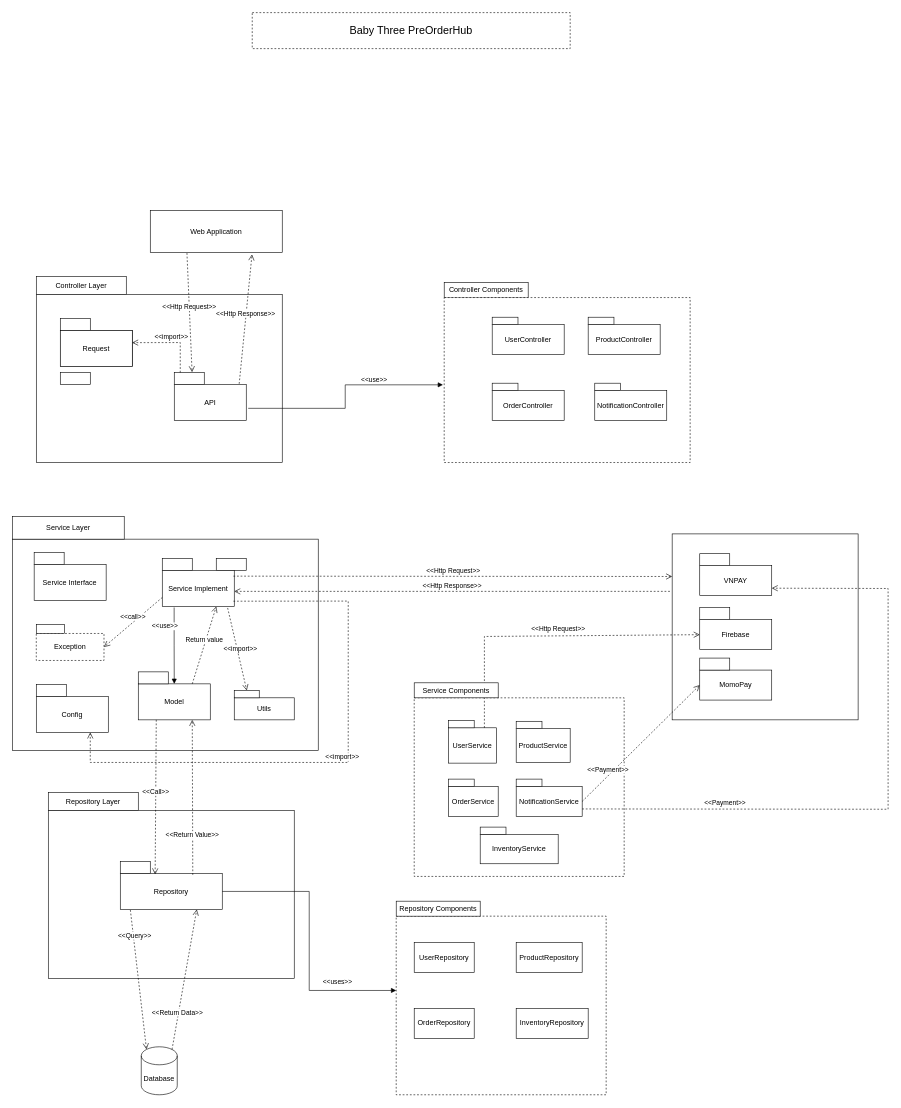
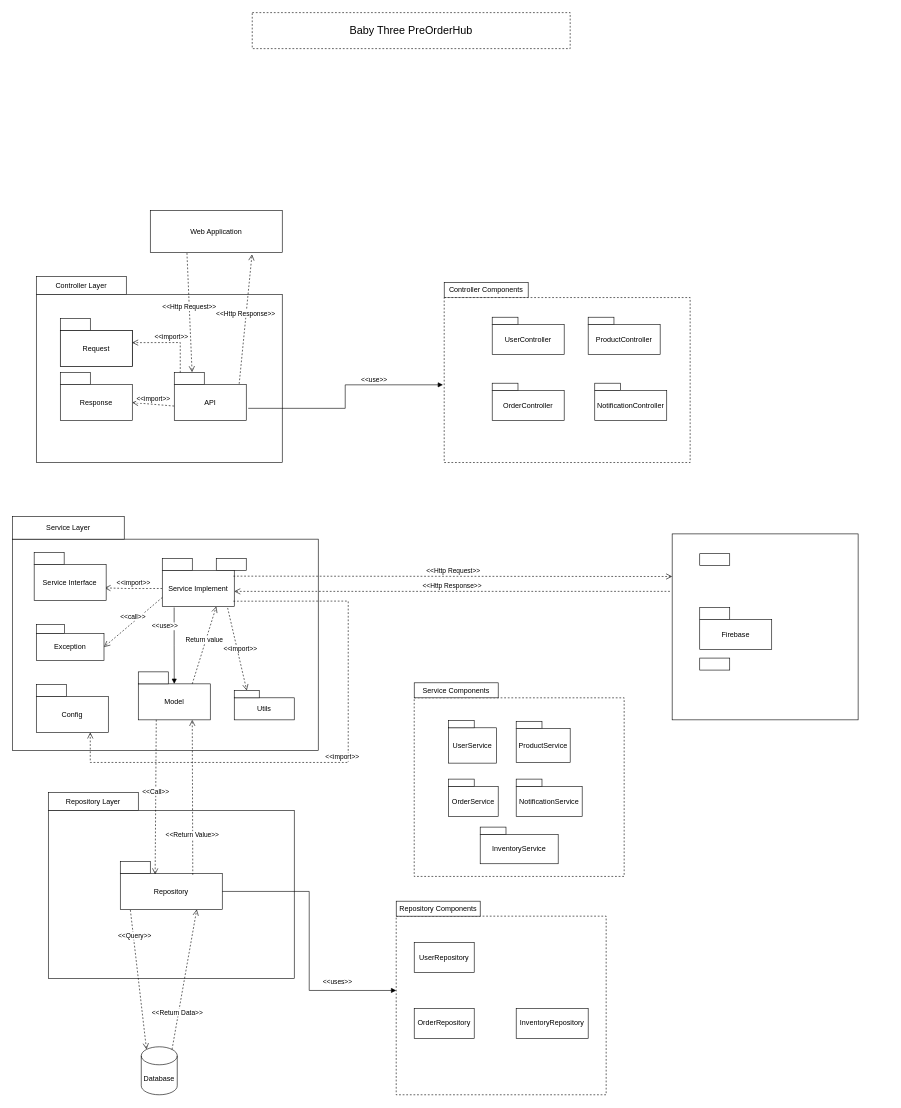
  <mxCell id="0" />
  <mxCell id="1" parent="0" />
  <mxCell id="2" value="" style="rounded=0;whiteSpace=wrap;html=1;dashed=1;" vertex="1" parent="1"><mxGeometry x="690" y="1162.25" width="350" height="297.75" as="geometry" /></mxCell>
  <mxCell id="3" value="" style="rounded=0;whiteSpace=wrap;html=1;container=0;" vertex="1" parent="1"><mxGeometry x="20" y="897.742" width="510.0" height="352.258" as="geometry" /></mxCell>
  <mxCell id="4" value="Web Application" style="rounded=0;whiteSpace=wrap;html=1;" vertex="1" parent="1"><mxGeometry x="250" y="350" width="220" height="70" as="geometry" /></mxCell>
  <mxCell id="5" value="&lt;font style=&quot;font-size: 18px;&quot;&gt;Baby Three PreOrderHub&lt;/font&gt;" style="rounded=0;whiteSpace=wrap;html=1;dashed=1;" vertex="1" parent="1"><mxGeometry x="420" y="20" width="530" height="60" as="geometry" /></mxCell>
  <mxCell id="6" value="" style="group" vertex="1" connectable="0" parent="1"><mxGeometry x="60" y="460" width="410" height="310" as="geometry" /></mxCell>
  <mxCell id="7" value="" style="rounded=0;whiteSpace=wrap;html=1;" vertex="1" parent="6"><mxGeometry y="30" width="410" height="280" as="geometry" /></mxCell>
  <mxCell id="8" value="Controller Layer" style="rounded=0;whiteSpace=wrap;html=1;" vertex="1" parent="6"><mxGeometry width="150" height="30" as="geometry" /></mxCell>
  <mxCell id="9" value="Request" style="rounded=0;whiteSpace=wrap;html=1;" vertex="1" parent="6"><mxGeometry x="40" y="90" width="120" height="60" as="geometry" /></mxCell>
+ <mxCell id="10" value="Response" style="rounded=0;whiteSpace=wrap;html=1;" vertex="1" parent="6"><mxGeometry x="40" y="180" width="120" height="60" as="geometry" /></mxCell>
  <mxCell id="11" value="API" style="rounded=0;whiteSpace=wrap;html=1;" vertex="1" parent="6"><mxGeometry x="230" y="180" width="120" height="60" as="geometry" /></mxCell>
  <mxCell id="12" value="" style="rounded=0;whiteSpace=wrap;html=1;" vertex="1" parent="6"><mxGeometry x="40" y="70" width="50" height="20" as="geometry" /></mxCell>
  <mxCell id="13" value="" style="rounded=0;whiteSpace=wrap;html=1;" vertex="1" parent="6"><mxGeometry x="40" y="160" width="50" height="20" as="geometry" /></mxCell>
  <mxCell id="14" value="" style="rounded=0;whiteSpace=wrap;html=1;" vertex="1" parent="6"><mxGeometry x="230" y="160" width="50" height="20" as="geometry" /></mxCell>
+ <mxCell id="15" value="&amp;lt;&amp;lt;import&amp;gt;&amp;gt;" style="html=1;verticalAlign=bottom;endArrow=open;dashed=1;endSize=8;curved=0;rounded=0;entryX=1;entryY=0.5;entryDx=0;entryDy=0;exitX=-0.002;exitY=0.598;exitDx=0;exitDy=0;exitPerimeter=0;" edge="1" parent="6" source="11" target="10"><mxGeometry relative="1" as="geometry"><mxPoint x="470" y="260" as="sourcePoint" /><mxPoint x="473" y="80" as="targetPoint" /><mxPoint as="offset" /></mxGeometry></mxCell>
  <mxCell id="16" value="" style="group" vertex="1" connectable="0" parent="1"><mxGeometry x="80" y="1320" width="410" height="310" as="geometry" /></mxCell>
  <mxCell id="17" value="" style="rounded=0;whiteSpace=wrap;html=1;" vertex="1" parent="16"><mxGeometry y="30" width="410" height="280" as="geometry" /></mxCell>
  <mxCell id="18" value="Repository Layer" style="rounded=0;whiteSpace=wrap;html=1;" vertex="1" parent="16"><mxGeometry width="150" height="30" as="geometry" /></mxCell>
  <mxCell id="19" value="" style="group" vertex="1" connectable="0" parent="16"><mxGeometry x="120" y="115" width="170" height="80" as="geometry" /></mxCell>
  <mxCell id="20" value="Repository" style="rounded=0;whiteSpace=wrap;html=1;" vertex="1" parent="19"><mxGeometry y="20" width="170" height="60" as="geometry" /></mxCell>
  <mxCell id="21" value="" style="rounded=0;whiteSpace=wrap;html=1;" vertex="1" parent="19"><mxGeometry width="50" height="20" as="geometry" /></mxCell>
  <mxCell id="22" value="Request" style="rounded=0;whiteSpace=wrap;html=1;" vertex="1" parent="1"><mxGeometry x="100" y="550" width="120" height="60" as="geometry" /></mxCell>
  <mxCell id="23" value="" style="group" vertex="1" connectable="0" parent="1"><mxGeometry x="1120" y="889" width="310" height="310" as="geometry" /></mxCell>
  <mxCell id="24" value="" style="whiteSpace=wrap;html=1;aspect=fixed;" vertex="1" parent="23"><mxGeometry width="310" height="310" as="geometry" /></mxCell>
- <mxCell id="25" value="VNPAY" style="rounded=0;whiteSpace=wrap;html=1;" vertex="1" parent="23"><mxGeometry x="46" y="53" width="120" height="50" as="geometry" /></mxCell>
  <mxCell id="26" value="Firebase" style="rounded=0;whiteSpace=wrap;html=1;" vertex="1" parent="23"><mxGeometry x="46" y="143" width="120" height="50" as="geometry" /></mxCell>
- <mxCell id="27" value="MomoPay" style="rounded=0;whiteSpace=wrap;html=1;" vertex="1" parent="23"><mxGeometry x="46" y="227" width="120" height="50" as="geometry" /></mxCell>
  <mxCell id="28" value="" style="rounded=0;whiteSpace=wrap;html=1;" vertex="1" parent="23"><mxGeometry x="46" y="33" width="50" height="20" as="geometry" /></mxCell>
  <mxCell id="29" value="" style="rounded=0;whiteSpace=wrap;html=1;" vertex="1" parent="23"><mxGeometry x="46" y="123" width="50" height="20" as="geometry" /></mxCell>
  <mxCell id="30" value="" style="rounded=0;whiteSpace=wrap;html=1;" vertex="1" parent="23"><mxGeometry x="46" y="207" width="50" height="20" as="geometry" /></mxCell>
  <mxCell id="31" value="InventoryService" style="rounded=0;whiteSpace=wrap;html=1;" vertex="1" parent="1"><mxGeometry x="800" y="1390" width="130" height="48.88" as="geometry" /></mxCell>
  <mxCell id="32" value="NotificationService" style="rounded=0;whiteSpace=wrap;html=1;" vertex="1" parent="1"><mxGeometry x="860" y="1310" width="110" height="50" as="geometry" /></mxCell>
  <mxCell id="33" value="OrderService" style="rounded=0;whiteSpace=wrap;html=1;" vertex="1" parent="1"><mxGeometry x="747" y="1310" width="83" height="50" as="geometry" /></mxCell>
  <mxCell id="34" value="ProductService" style="rounded=0;whiteSpace=wrap;html=1;" vertex="1" parent="1"><mxGeometry x="860" y="1213.62" width="90" height="56.12" as="geometry" /></mxCell>
  <mxCell id="35" value="UserService" style="rounded=0;whiteSpace=wrap;html=1;" vertex="1" parent="1"><mxGeometry x="747" y="1212.24" width="80" height="58.88" as="geometry" /></mxCell>
  <mxCell id="36" value="&amp;lt;&amp;lt;Http Response&amp;gt;&amp;gt;" style="html=1;verticalAlign=bottom;endArrow=open;dashed=1;endSize=8;curved=0;rounded=0;exitX=0.902;exitY=-0.021;exitDx=0;exitDy=0;exitPerimeter=0;entryX=0.771;entryY=1.043;entryDx=0;entryDy=0;entryPerimeter=0;" edge="1" parent="1" source="11" target="4"><mxGeometry relative="1" as="geometry"><mxPoint x="530" y="440" as="sourcePoint" /><mxPoint x="450" y="440" as="targetPoint" /><mxPoint as="offset" /></mxGeometry></mxCell>
  <mxCell id="37" value="&amp;lt;&amp;lt;Http Request&amp;gt;&amp;gt;" style="html=1;verticalAlign=bottom;endArrow=open;dashed=1;endSize=8;curved=0;rounded=0;entryX=0.594;entryY=-0.029;entryDx=0;entryDy=0;entryPerimeter=0;exitX=0.278;exitY=1.012;exitDx=0;exitDy=0;exitPerimeter=0;" edge="1" parent="1" source="4" target="14"><mxGeometry relative="1" as="geometry"><mxPoint x="570" y="630" as="sourcePoint" /><mxPoint x="573" y="340" as="targetPoint" /><mxPoint as="offset" /></mxGeometry></mxCell>
  <mxCell id="38" value="&amp;lt;&amp;lt;import&amp;gt;&amp;gt;" style="html=1;verticalAlign=bottom;endArrow=open;dashed=1;endSize=8;curved=0;rounded=0;entryX=0.998;entryY=0.336;entryDx=0;entryDy=0;entryPerimeter=0;" edge="1" parent="1" target="22"><mxGeometry relative="1" as="geometry"><mxPoint x="300" y="620" as="sourcePoint" /><mxPoint x="683" y="575" as="targetPoint" /><mxPoint as="offset" /><Array as="points"><mxPoint x="300" y="570" /></Array></mxGeometry></mxCell>
  <mxCell id="39" value="Service Layer" style="rounded=0;whiteSpace=wrap;html=1;container=0;" vertex="1" parent="1"><mxGeometry x="20" y="860" width="186.585" height="37.742" as="geometry" /></mxCell>
- <mxCell id="41" value="Exception" style="rounded=0;whiteSpace=wrap;html=1;container=0;dashed=1;" vertex="1" parent="1"><mxGeometry x="60.001" y="1055" width="112.873" height="45" as="geometry" /></mxCell>
+ <mxCell id="40" value="&amp;lt;&amp;lt;import&amp;gt;&amp;gt;" style="html=1;verticalAlign=bottom;endArrow=open;dashed=1;endSize=8;curved=0;rounded=0;entryX=0.977;entryY=0.65;entryDx=0;entryDy=0;entryPerimeter=0;exitX=0;exitY=0.5;exitDx=0;exitDy=0;" edge="1" parent="1" source="44" target="47"><mxGeometry relative="1" as="geometry"><mxPoint x="290" y="980" as="sourcePoint" /><mxPoint x="180" y="980" as="targetPoint" /><mxPoint as="offset" /><Array as="points"><mxPoint x="260" y="980" /><mxPoint x="210" y="980" /></Array></mxGeometry></mxCell>
+ <mxCell id="41" value="Exception" style="rounded=0;whiteSpace=wrap;html=1;container=0;" vertex="1" parent="1"><mxGeometry x="60.001" y="1055" width="112.873" height="45" as="geometry" /></mxCell>
  <mxCell id="42" value="" style="rounded=0;whiteSpace=wrap;html=1;container=0;" vertex="1" parent="1"><mxGeometry x="60.001" y="1040" width="47.03" height="15" as="geometry" /></mxCell>
  <mxCell id="43" value="" style="rounded=0;whiteSpace=wrap;html=1;container=0;" vertex="1" parent="1"><mxGeometry x="360" y="930" width="50" height="20" as="geometry" /></mxCell>
  <mxCell id="44" value="Service Implement" style="rounded=0;whiteSpace=wrap;html=1;container=0;" vertex="1" parent="1"><mxGeometry x="270" y="950" width="120" height="60" as="geometry" /></mxCell>
  <mxCell id="45" value="" style="rounded=0;whiteSpace=wrap;html=1;container=0;" vertex="1" parent="1"><mxGeometry x="270" y="930" width="50" height="20" as="geometry" /></mxCell>
  <mxCell id="46" value="&amp;lt;&amp;lt;call&amp;gt;&amp;gt;" style="html=1;verticalAlign=bottom;endArrow=open;dashed=1;endSize=8;curved=0;rounded=0;entryX=1;entryY=0.5;entryDx=0;entryDy=0;exitX=0;exitY=0.75;exitDx=0;exitDy=0;" edge="1" parent="1" source="44" target="41"><mxGeometry relative="1" as="geometry"><mxPoint x="240" y="1050" as="sourcePoint" /><mxPoint x="160" y="1050" as="targetPoint" /></mxGeometry></mxCell>
  <mxCell id="47" value="Service Interface" style="rounded=0;whiteSpace=wrap;html=1;container=0;" vertex="1" parent="1"><mxGeometry x="56.44" y="940" width="120" height="60" as="geometry" /></mxCell>
  <mxCell id="48" value="" style="rounded=0;whiteSpace=wrap;html=1;container=0;" vertex="1" parent="1"><mxGeometry x="56.44" y="920" width="50" height="20" as="geometry" /></mxCell>
  <mxCell id="49" value="Config" style="rounded=0;whiteSpace=wrap;html=1;container=0;" vertex="1" parent="1"><mxGeometry x="60" y="1160" width="120" height="60" as="geometry" /></mxCell>
  <mxCell id="50" value="" style="rounded=0;whiteSpace=wrap;html=1;container=0;" vertex="1" parent="1"><mxGeometry x="60" y="1140" width="50" height="20" as="geometry" /></mxCell>
  <mxCell id="51" value="Model" style="rounded=0;whiteSpace=wrap;html=1;container=0;" vertex="1" parent="1"><mxGeometry x="230" y="1139" width="120" height="60" as="geometry" /></mxCell>
  <mxCell id="52" value="" style="rounded=0;whiteSpace=wrap;html=1;container=0;" vertex="1" parent="1"><mxGeometry x="230" y="1119" width="50" height="20" as="geometry" /></mxCell>
  <mxCell id="53" value="Utils" style="rounded=0;whiteSpace=wrap;html=1;container=0;" vertex="1" parent="1"><mxGeometry x="390" y="1162.25" width="100" height="36.75" as="geometry" /></mxCell>
  <mxCell id="54" value="" style="rounded=0;whiteSpace=wrap;html=1;container=0;" vertex="1" parent="1"><mxGeometry x="390" y="1150" width="41.667" height="12.25" as="geometry" /></mxCell>
  <mxCell id="55" value="&amp;lt;&amp;lt;use&amp;gt;&amp;gt;" style="endArrow=block;endFill=1;html=1;edgeStyle=orthogonalEdgeStyle;align=left;verticalAlign=top;rounded=0;exitX=0.165;exitY=1.027;exitDx=0;exitDy=0;exitPerimeter=0;entryX=0.5;entryY=0;entryDx=0;entryDy=0;" edge="1" parent="1" source="44" target="51"><mxGeometry x="-0.712" y="-40" relative="1" as="geometry"><mxPoint x="550" y="960" as="sourcePoint" /><mxPoint x="710" y="960" as="targetPoint" /><mxPoint x="1" as="offset" /></mxGeometry></mxCell>
  <mxCell id="56" value="Return value" style="html=1;verticalAlign=bottom;endArrow=open;dashed=1;endSize=8;curved=0;rounded=0;exitX=0.75;exitY=0;exitDx=0;exitDy=0;entryX=0.75;entryY=1;entryDx=0;entryDy=0;" edge="1" parent="1" source="51" target="44"><mxGeometry relative="1" as="geometry"><mxPoint x="504" y="1055" as="sourcePoint" /><mxPoint x="410" y="1060" as="targetPoint" /><mxPoint as="offset" /><Array as="points" /></mxGeometry></mxCell>
  <mxCell id="57" value="&amp;lt;&amp;lt;import&amp;gt;&amp;gt;" style="html=1;verticalAlign=bottom;endArrow=open;dashed=1;endSize=8;curved=0;rounded=0;entryX=0.5;entryY=0;entryDx=0;entryDy=0;exitX=0.908;exitY=1.041;exitDx=0;exitDy=0;exitPerimeter=0;" edge="1" parent="1" source="44" target="54"><mxGeometry x="0.137" y="3" relative="1" as="geometry"><mxPoint x="290" y="1000" as="sourcePoint" /><mxPoint x="196" y="1005" as="targetPoint" /><mxPoint as="offset" /><Array as="points" /></mxGeometry></mxCell>
  <mxCell id="58" value="&amp;lt;&amp;lt;import&amp;gt;&amp;gt;" style="html=1;verticalAlign=bottom;endArrow=open;dashed=1;endSize=8;curved=0;rounded=0;exitX=0.988;exitY=0.853;exitDx=0;exitDy=0;exitPerimeter=0;entryX=0.75;entryY=1;entryDx=0;entryDy=0;" edge="1" parent="1" source="44" target="49"><mxGeometry relative="1" as="geometry"><mxPoint x="690" y="1055" as="sourcePoint" /><mxPoint x="100" y="1270" as="targetPoint" /><mxPoint as="offset" /><Array as="points"><mxPoint x="580" y="1001" /><mxPoint x="580" y="1270" /><mxPoint x="150" y="1270" /></Array></mxGeometry></mxCell>
  <mxCell id="59" value="&amp;lt;&amp;lt;Http Request&amp;gt;&amp;gt;" style="html=1;verticalAlign=bottom;endArrow=open;dashed=1;endSize=8;curved=0;rounded=0;entryX=0;entryY=0.229;entryDx=0;entryDy=0;entryPerimeter=0;exitX=0.988;exitY=0.157;exitDx=0;exitDy=0;exitPerimeter=0;" edge="1" parent="1" source="44" target="24"><mxGeometry relative="1" as="geometry"><mxPoint x="760" y="1060" as="sourcePoint" /><mxPoint x="759" y="1338" as="targetPoint" /><mxPoint as="offset" /></mxGeometry></mxCell>
  <mxCell id="60" value="&amp;lt;&amp;lt;Http Response&amp;gt;&amp;gt;" style="html=1;verticalAlign=bottom;endArrow=open;dashed=1;endSize=8;curved=0;rounded=0;exitX=-0.012;exitY=0.309;exitDx=0;exitDy=0;exitPerimeter=0;entryX=1;entryY=0.58;entryDx=0;entryDy=0;entryPerimeter=0;" edge="1" parent="1" source="24" target="44"><mxGeometry relative="1" as="geometry"><mxPoint x="760" y="1366" as="sourcePoint" /><mxPoint x="792" y="1070" as="targetPoint" /><mxPoint as="offset" /></mxGeometry></mxCell>
  <mxCell id="61" value="&amp;lt;&amp;lt;Call&amp;gt;&amp;gt;" style="html=1;verticalAlign=bottom;endArrow=open;dashed=1;endSize=8;curved=0;rounded=0;exitX=0.25;exitY=1;exitDx=0;exitDy=0;entryX=0.342;entryY=0.027;entryDx=0;entryDy=0;entryPerimeter=0;" edge="1" parent="1" source="51" target="20"><mxGeometry relative="1" as="geometry"><mxPoint x="650" y="1430" as="sourcePoint" /><mxPoint x="570" y="1430" as="targetPoint" /></mxGeometry></mxCell>
  <mxCell id="62" value="&amp;lt;&amp;lt;Return Value&amp;gt;&amp;gt;" style="html=1;verticalAlign=bottom;endArrow=open;dashed=1;endSize=8;curved=0;rounded=0;entryX=0.75;entryY=1;entryDx=0;entryDy=0;exitX=0.711;exitY=0.039;exitDx=0;exitDy=0;exitPerimeter=0;" edge="1" parent="1" source="20" target="51"><mxGeometry x="-0.556" y="1" relative="1" as="geometry"><mxPoint x="660" y="1510" as="sourcePoint" /><mxPoint x="520" y="1510" as="targetPoint" /><mxPoint as="offset" /></mxGeometry></mxCell>
  <mxCell id="63" value="&amp;lt;&amp;lt;Query&amp;gt;&amp;gt;" style="html=1;verticalAlign=bottom;endArrow=open;dashed=1;endSize=8;curved=0;rounded=0;entryX=0.145;entryY=0;entryDx=0;entryDy=4.35;exitX=0.099;exitY=1.016;exitDx=0;exitDy=0;exitPerimeter=0;entryPerimeter=0;" edge="1" parent="1" source="20" target="64"><mxGeometry x="-0.556" y="1" relative="1" as="geometry"><mxPoint x="701" y="1798" as="sourcePoint" /><mxPoint x="700" y="1540" as="targetPoint" /><mxPoint as="offset" /></mxGeometry></mxCell>
  <mxCell id="64" value="Database" style="shape=cylinder3;whiteSpace=wrap;html=1;boundedLbl=1;backgroundOutline=1;size=15;" vertex="1" parent="1"><mxGeometry x="235" y="1744" width="60" height="80" as="geometry" /></mxCell>
  <mxCell id="65" value="&amp;lt;&amp;lt;Return Data&amp;gt;&amp;gt;" style="html=1;verticalAlign=bottom;endArrow=open;dashed=1;endSize=8;curved=0;rounded=0;entryX=0.75;entryY=1;entryDx=0;entryDy=0;exitX=0.855;exitY=0;exitDx=0;exitDy=4.35;exitPerimeter=0;" edge="1" parent="1" source="64" target="20"><mxGeometry x="-0.556" y="1" relative="1" as="geometry"><mxPoint x="591" y="1728" as="sourcePoint" /><mxPoint x="590" y="1470" as="targetPoint" /><mxPoint as="offset" /></mxGeometry></mxCell>
  <mxCell id="66" value="" style="group" vertex="1" connectable="0" parent="1"><mxGeometry x="740" y="470" width="410" height="300" as="geometry" /></mxCell>
  <mxCell id="67" value="Controller Components" style="rounded=0;whiteSpace=wrap;html=1;" vertex="1" parent="66"><mxGeometry width="140" height="25" as="geometry" /></mxCell>
  <mxCell id="68" value="" style="rounded=0;whiteSpace=wrap;html=1;dashed=1;" vertex="1" parent="66"><mxGeometry y="25" width="410" height="275" as="geometry" /></mxCell>
  <mxCell id="69" value="UserController" style="rounded=0;whiteSpace=wrap;html=1;" vertex="1" parent="66"><mxGeometry x="80" y="70" width="120" height="50" as="geometry" /></mxCell>
  <mxCell id="70" value="ProductController" style="rounded=0;whiteSpace=wrap;html=1;" vertex="1" parent="66"><mxGeometry x="240" y="70" width="120" height="50" as="geometry" /></mxCell>
  <mxCell id="71" value="OrderController" style="rounded=0;whiteSpace=wrap;html=1;" vertex="1" parent="66"><mxGeometry x="80" y="180" width="120" height="50" as="geometry" /></mxCell>
  <mxCell id="72" value="NotificationController" style="rounded=0;whiteSpace=wrap;html=1;" vertex="1" parent="66"><mxGeometry x="251" y="180" width="120" height="50" as="geometry" /></mxCell>
  <mxCell id="73" value="" style="rounded=0;whiteSpace=wrap;html=1;" vertex="1" parent="66"><mxGeometry x="80" y="57.76" width="43" height="12.24" as="geometry" /></mxCell>
  <mxCell id="74" value="" style="rounded=0;whiteSpace=wrap;html=1;" vertex="1" parent="66"><mxGeometry x="240" y="57.76" width="43" height="12.24" as="geometry" /></mxCell>
  <mxCell id="75" value="" style="rounded=0;whiteSpace=wrap;html=1;" vertex="1" parent="66"><mxGeometry x="251" y="167.76" width="43" height="12.24" as="geometry" /></mxCell>
  <mxCell id="76" value="" style="rounded=0;whiteSpace=wrap;html=1;" vertex="1" parent="66"><mxGeometry x="80" y="167.76" width="43" height="12.24" as="geometry" /></mxCell>
  <mxCell id="77" value="&amp;lt;&amp;lt;use&amp;gt;&amp;gt;" style="endArrow=block;endFill=1;html=1;edgeStyle=orthogonalEdgeStyle;align=left;verticalAlign=top;rounded=0;exitX=1.027;exitY=0.661;exitDx=0;exitDy=0;exitPerimeter=0;entryX=-0.005;entryY=0.529;entryDx=0;entryDy=0;entryPerimeter=0;" edge="1" parent="1" source="11" target="68"><mxGeometry x="0.242" y="21" relative="1" as="geometry"><mxPoint x="580" y="590" as="sourcePoint" /><mxPoint x="580" y="717" as="targetPoint" /><mxPoint as="offset" /></mxGeometry></mxCell>
- <mxCell id="78" value="&amp;lt;&amp;lt;Payment&amp;gt;&amp;gt;" style="html=1;verticalAlign=bottom;endArrow=open;dashed=1;endSize=8;curved=0;rounded=0;entryX=0;entryY=0.5;entryDx=0;entryDy=0;exitX=1;exitY=0.5;exitDx=0;exitDy=0;" edge="1" parent="1" source="32" target="27"><mxGeometry x="-0.556" y="1" relative="1" as="geometry"><mxPoint x="1190" y="1503" as="sourcePoint" /><mxPoint x="1232" y="1270" as="targetPoint" /><mxPoint as="offset" /></mxGeometry></mxCell>
- <mxCell id="79" value="&amp;lt;&amp;lt;Payment&amp;gt;&amp;gt;" style="html=1;verticalAlign=bottom;endArrow=open;dashed=1;endSize=8;curved=0;rounded=0;exitX=1;exitY=0.75;exitDx=0;exitDy=0;entryX=1;entryY=0.75;entryDx=0;entryDy=0;" edge="1" parent="1" source="32" target="25"><mxGeometry x="-0.556" y="1" relative="1" as="geometry"><mxPoint x="1320" y="1533" as="sourcePoint" /><mxPoint x="1480" y="930" as="targetPoint" /><mxPoint as="offset" /><Array as="points"><mxPoint x="1480" y="1348" /><mxPoint x="1480" y="980" /></Array></mxGeometry></mxCell>
- <mxCell id="80" value="&amp;lt;&amp;lt;Http Request&amp;gt;&amp;gt;" style="html=1;verticalAlign=bottom;endArrow=open;dashed=1;endSize=8;curved=0;rounded=0;entryX=0;entryY=0.5;entryDx=0;entryDy=0;exitX=0.75;exitY=0;exitDx=0;exitDy=0;" edge="1" parent="1" source="35" target="26"><mxGeometry x="0.074" y="2" relative="1" as="geometry"><mxPoint x="810" y="1096" as="sourcePoint" /><mxPoint x="1541" y="1097" as="targetPoint" /><mxPoint as="offset" /><Array as="points"><mxPoint x="807" y="1060" /></Array></mxGeometry></mxCell>
  <mxCell id="81" value="" style="rounded=0;whiteSpace=wrap;html=1;" vertex="1" parent="1"><mxGeometry x="747" y="1200" width="43" height="12.24" as="geometry" /></mxCell>
  <mxCell id="82" value="" style="rounded=0;whiteSpace=wrap;html=1;" vertex="1" parent="1"><mxGeometry x="860" y="1201.38" width="43" height="12.24" as="geometry" /></mxCell>
  <mxCell id="83" value="" style="rounded=0;whiteSpace=wrap;html=1;" vertex="1" parent="1"><mxGeometry x="800" y="1377.76" width="43" height="12.24" as="geometry" /></mxCell>
  <mxCell id="84" value="" style="rounded=0;whiteSpace=wrap;html=1;" vertex="1" parent="1"><mxGeometry x="860" y="1297.76" width="43" height="12.24" as="geometry" /></mxCell>
  <mxCell id="85" value="" style="rounded=0;whiteSpace=wrap;html=1;" vertex="1" parent="1"><mxGeometry x="747" y="1297.76" width="43" height="12.24" as="geometry" /></mxCell>
  <mxCell id="86" value="Service Components" style="rounded=0;whiteSpace=wrap;html=1;" vertex="1" parent="1"><mxGeometry x="690" y="1137.25" width="140" height="25" as="geometry" /></mxCell>
  <mxCell id="87" value="" style="group" vertex="1" connectable="0" parent="1"><mxGeometry x="660" y="1501.25" width="350" height="322.75" as="geometry" /></mxCell>
  <mxCell id="88" value="" style="rounded=0;whiteSpace=wrap;html=1;dashed=1;" vertex="1" parent="87"><mxGeometry y="25" width="350" height="297.75" as="geometry" /></mxCell>
  <mxCell id="89" value="Repository Components" style="rounded=0;whiteSpace=wrap;html=1;" vertex="1" parent="87"><mxGeometry width="140" height="25" as="geometry" /></mxCell>
  <mxCell id="90" value="UserRepository" style="rounded=0;whiteSpace=wrap;html=1;" vertex="1" parent="87"><mxGeometry x="30" y="68.75" width="100" height="50" as="geometry" /></mxCell>
  <mxCell id="91" value="InventoryRepository" style="rounded=0;whiteSpace=wrap;html=1;" vertex="1" parent="87"><mxGeometry x="200" y="178.75" width="120" height="50" as="geometry" /></mxCell>
  <mxCell id="92" value="OrderRepository" style="rounded=0;whiteSpace=wrap;html=1;" vertex="1" parent="87"><mxGeometry x="30" y="178.75" width="100" height="50" as="geometry" /></mxCell>
- <mxCell id="93" value="ProductRepository" style="rounded=0;whiteSpace=wrap;html=1;" vertex="1" parent="87"><mxGeometry x="200" y="68.75" width="110" height="50" as="geometry" /></mxCell>
  <mxCell id="94" value="&amp;lt;&amp;lt;uses&amp;gt;&amp;gt;" style="endArrow=block;endFill=1;html=1;edgeStyle=orthogonalEdgeStyle;align=left;verticalAlign=top;rounded=0;exitX=1;exitY=0.5;exitDx=0;exitDy=0;entryX=0;entryY=0.416;entryDx=0;entryDy=0;entryPerimeter=0;" edge="1" parent="1" source="20" target="88"><mxGeometry x="0.242" y="21" relative="1" as="geometry"><mxPoint x="431.67" y="1890" as="sourcePoint" /><mxPoint x="756.67" y="1850" as="targetPoint" /><mxPoint as="offset" /></mxGeometry></mxCell>
